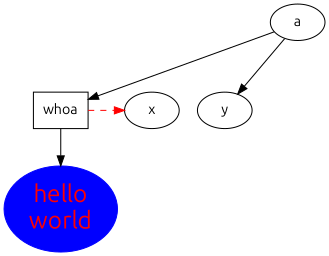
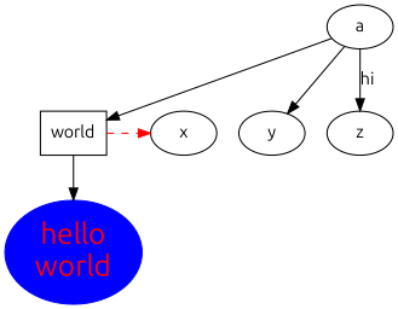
  digraph {
    fontname=Ubuntu
    node [fontname=Ubuntu]
    edge [fontname=Ubuntu]
-   n1 [label=whoa shape=box]
+   n1 [label=world shape=box]
    x
    n3 [color=blue fontcolor=red fontsize=24 label="hello\nworld" style=filled]
    a
    y
+   z
    subgraph sub_1 {
      rank=same
      n1
      x
    }
    n1 -> x [color=red style=dashed]
    n1 -> n3
    a -> n1
    a -> y
+   a -> z [label=hi weight=100]
  }
